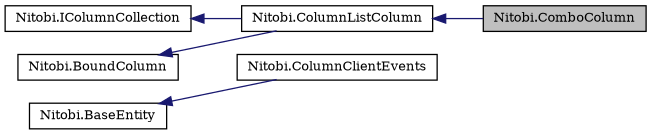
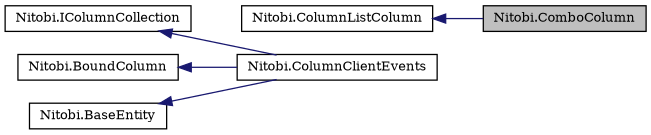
  digraph {
    fontname="DejaVu Serif"
    rankdir=LR
    node [color=black fontname="DejaVu Serif" fontsize=10 shape=record]
    edge [color=midnightblue dir=back fontname="DejaVu Serif" fontsize=10 labelfontname=FreeSans labelfontsize=10 style=solid]
    n1 [fillcolor=grey75 fontcolor=black height=0.2 label="Nitobi.ComboColumn" style=filled width=0.4]
    n2 [height=0.2 label="Nitobi.ColumnListColumn" width=0.4]
    n3 [height=0.2 label="Nitobi.BoundColumn" width=0.4]
    n4 [height=0.2 label="Nitobi.BaseEntity" width=0.4]
    n5 [height=0.2 label="Nitobi.ColumnClientEvents" width=0.4]
    n6 [height=0.2 label="Nitobi.IColumnCollection" width=0.4]
    n2 -> n1
-   n3 -> n2
+   n3 -> n5
    n4 -> n5
-   n6 -> n2
+   n6 -> n5
  }
